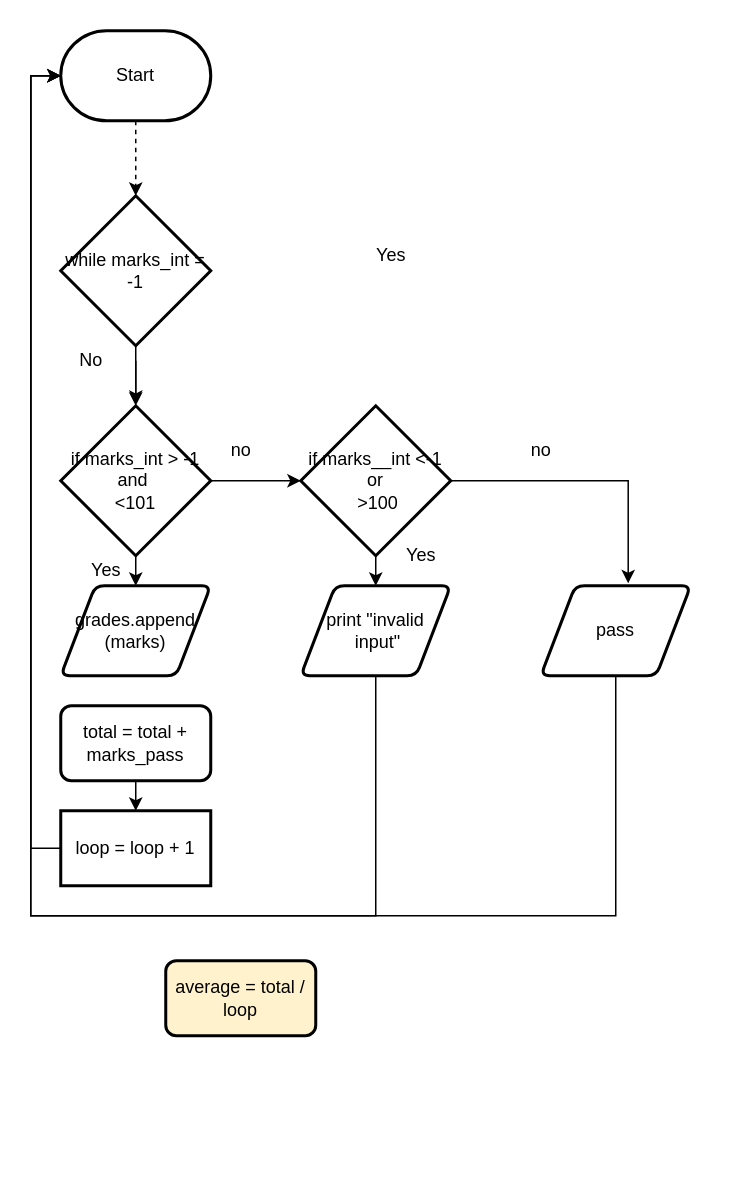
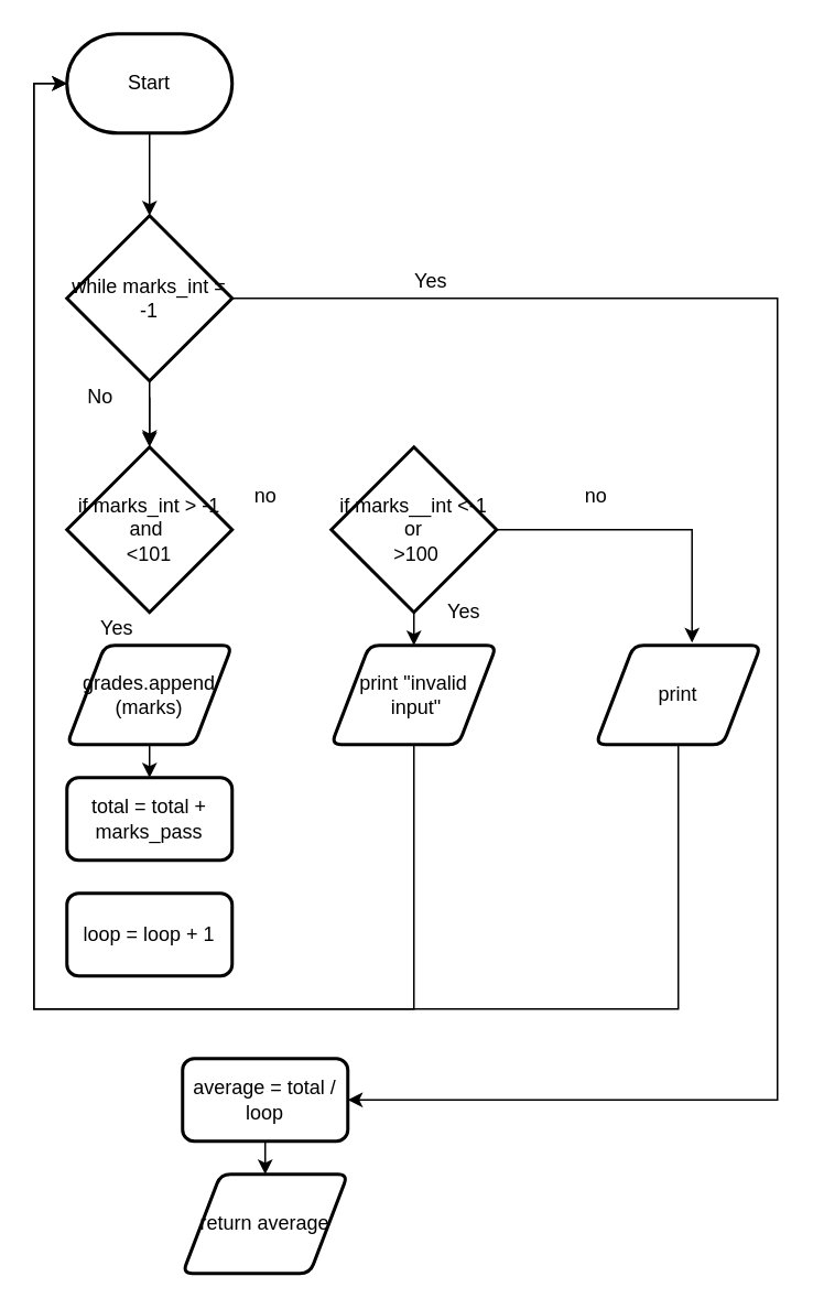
  <mxCell id="0" />
  <mxCell id="1" parent="0" />
- <mxCell id="2" style="edgeStyle=orthogonalEdgeStyle;rounded=0;orthogonalLoop=1;jettySize=auto;html=1;exitX=0.5;exitY=1;exitDx=0;exitDy=0;exitPerimeter=0;entryX=0.5;entryY=0;entryDx=0;entryDy=0;entryPerimeter=0;dashed=1;" edge="1" parent="1" source="3" target="30"><mxGeometry relative="1" as="geometry" /></mxCell>
+ <mxCell id="2" style="edgeStyle=orthogonalEdgeStyle;rounded=0;orthogonalLoop=1;jettySize=auto;html=1;exitX=0.5;exitY=1;exitDx=0;exitDy=0;exitPerimeter=0;entryX=0.5;entryY=0;entryDx=0;entryDy=0;entryPerimeter=0;" edge="1" parent="1" source="3" target="30"><mxGeometry relative="1" as="geometry" /></mxCell>
  <mxCell id="3" value="Start" style="strokeWidth=2;html=1;shape=mxgraph.flowchart.terminator;whiteSpace=wrap;" parent="1" vertex="1"><mxGeometry x="40" y="20" width="100" height="60" as="geometry" /></mxCell>
  <mxCell id="4" style="edgeStyle=orthogonalEdgeStyle;rounded=0;orthogonalLoop=1;jettySize=auto;html=1;exitX=1.167;exitY=0;exitDx=0;exitDy=0;exitPerimeter=0;entryX=0.5;entryY=0;entryDx=0;entryDy=0;entryPerimeter=0;" parent="1" target="7" edge="1"><mxGeometry relative="1" as="geometry"><mxPoint x="90.01" y="240" as="sourcePoint" /></mxGeometry></mxCell>
- <mxCell id="5" style="edgeStyle=orthogonalEdgeStyle;rounded=0;orthogonalLoop=1;jettySize=auto;html=1;exitX=0.5;exitY=1;exitDx=0;exitDy=0;exitPerimeter=0;entryX=0.5;entryY=0;entryDx=0;entryDy=0;" parent="1" source="7" target="9" edge="1"><mxGeometry relative="1" as="geometry" /></mxCell>
- <mxCell id="6" style="edgeStyle=orthogonalEdgeStyle;rounded=0;orthogonalLoop=1;jettySize=auto;html=1;exitX=1;exitY=0.5;exitDx=0;exitDy=0;exitPerimeter=0;entryX=0;entryY=0.5;entryDx=0;entryDy=0;entryPerimeter=0;" parent="1" source="7" target="16" edge="1"><mxGeometry relative="1" as="geometry" /></mxCell>
  <mxCell id="7" value="if marks_int &amp;gt; -1&lt;br&gt;and&amp;nbsp;&lt;br&gt;&amp;lt;101" style="strokeWidth=2;html=1;shape=mxgraph.flowchart.decision;whiteSpace=wrap;" parent="1" vertex="1"><mxGeometry x="40" y="270" width="100" height="100" as="geometry" /></mxCell>
+ <mxCell id="8" style="edgeStyle=orthogonalEdgeStyle;rounded=0;orthogonalLoop=1;jettySize=auto;html=1;exitX=0.5;exitY=1;exitDx=0;exitDy=0;entryX=0.5;entryY=0;entryDx=0;entryDy=0;" parent="1" source="9" target="11" edge="1"><mxGeometry relative="1" as="geometry" /></mxCell>
  <mxCell id="9" value="grades.append&lt;br&gt;(marks)" style="shape=parallelogram;html=1;strokeWidth=2;perimeter=parallelogramPerimeter;whiteSpace=wrap;rounded=1;arcSize=12;size=0.23;" parent="1" vertex="1"><mxGeometry x="40" y="390" width="100" height="60" as="geometry" /></mxCell>
- <mxCell id="10" style="edgeStyle=orthogonalEdgeStyle;rounded=0;orthogonalLoop=1;jettySize=auto;html=1;exitX=0.5;exitY=1;exitDx=0;exitDy=0;entryX=0.5;entryY=0;entryDx=0;entryDy=0;" parent="1" source="11" target="13" edge="1"><mxGeometry relative="1" as="geometry" /></mxCell>
  <mxCell id="11" value="total = total + marks_pass" style="rounded=1;whiteSpace=wrap;html=1;absoluteArcSize=1;arcSize=14;strokeWidth=2;" parent="1" vertex="1"><mxGeometry x="40" y="470" width="100" height="50" as="geometry" /></mxCell>
- <mxCell id="12" style="edgeStyle=orthogonalEdgeStyle;rounded=0;orthogonalLoop=1;jettySize=auto;html=1;exitX=0;exitY=0.5;exitDx=0;exitDy=0;entryX=0;entryY=0.5;entryDx=0;entryDy=0;entryPerimeter=0;" edge="1" parent="1" source="13" target="3"><mxGeometry relative="1" as="geometry" /></mxCell>
- <mxCell id="13" value="loop = loop + 1" style="whiteSpace=wrap;html=1;absoluteArcSize=1;arcSize=14;strokeWidth=2;rounded=0;" parent="1" vertex="1"><mxGeometry x="40" y="540" width="100" height="50" as="geometry" /></mxCell>
+ <mxCell id="13" value="loop = loop + 1" style="rounded=1;whiteSpace=wrap;html=1;absoluteArcSize=1;arcSize=14;strokeWidth=2;" parent="1" vertex="1"><mxGeometry x="40" y="540" width="100" height="50" as="geometry" /></mxCell>
  <mxCell id="14" style="edgeStyle=orthogonalEdgeStyle;rounded=0;orthogonalLoop=1;jettySize=auto;html=1;exitX=1;exitY=0.5;exitDx=0;exitDy=0;exitPerimeter=0;entryX=0.583;entryY=-0.027;entryDx=0;entryDy=0;entryPerimeter=0;" parent="1" source="16" target="20" edge="1"><mxGeometry relative="1" as="geometry" /></mxCell>
  <mxCell id="15" style="edgeStyle=orthogonalEdgeStyle;rounded=0;orthogonalLoop=1;jettySize=auto;html=1;exitX=0.5;exitY=1;exitDx=0;exitDy=0;exitPerimeter=0;entryX=0.5;entryY=0;entryDx=0;entryDy=0;" parent="1" source="16" target="18" edge="1"><mxGeometry relative="1" as="geometry" /></mxCell>
  <mxCell id="16" value="if marks__int &amp;lt;-1&lt;br&gt;or&lt;br&gt;&amp;nbsp;&amp;gt;100" style="strokeWidth=2;html=1;shape=mxgraph.flowchart.decision;whiteSpace=wrap;" parent="1" vertex="1"><mxGeometry x="200" y="270" width="100" height="100" as="geometry" /></mxCell>
  <mxCell id="17" style="edgeStyle=orthogonalEdgeStyle;rounded=0;orthogonalLoop=1;jettySize=auto;html=1;exitX=0.5;exitY=1;exitDx=0;exitDy=0;entryX=0;entryY=0.5;entryDx=0;entryDy=0;entryPerimeter=0;" edge="1" parent="1" source="18" target="3"><mxGeometry relative="1" as="geometry"><Array as="points"><mxPoint x="250" y="610" /><mxPoint x="20" y="610" /><mxPoint x="20" y="50" /></Array></mxGeometry></mxCell>
  <mxCell id="18" value="print &quot;invalid&lt;br&gt;&amp;nbsp;input&quot;" style="shape=parallelogram;html=1;strokeWidth=2;perimeter=parallelogramPerimeter;whiteSpace=wrap;rounded=1;arcSize=12;size=0.23;" parent="1" vertex="1"><mxGeometry x="200" y="390" width="100" height="60" as="geometry" /></mxCell>
  <mxCell id="19" style="edgeStyle=orthogonalEdgeStyle;rounded=0;orthogonalLoop=1;jettySize=auto;html=1;exitX=0.5;exitY=1;exitDx=0;exitDy=0;entryX=0;entryY=0.5;entryDx=0;entryDy=0;entryPerimeter=0;" edge="1" parent="1" source="20" target="3"><mxGeometry relative="1" as="geometry"><Array as="points"><mxPoint x="410" y="610" /><mxPoint x="20" y="610" /><mxPoint x="20" y="50" /></Array></mxGeometry></mxCell>
- <mxCell id="20" value="pass" style="shape=parallelogram;html=1;strokeWidth=2;perimeter=parallelogramPerimeter;whiteSpace=wrap;rounded=1;arcSize=12;size=0.23;" parent="1" vertex="1"><mxGeometry x="360" y="390" width="100" height="60" as="geometry" /></mxCell>
- <mxCell id="22" value="average = total / loop" style="rounded=1;whiteSpace=wrap;html=1;absoluteArcSize=1;arcSize=14;strokeWidth=2;fillColor=#fff2cc;" parent="1" vertex="1"><mxGeometry x="110" y="640" width="100" height="50" as="geometry" /></mxCell>
+ <mxCell id="20" value="print" style="shape=parallelogram;html=1;strokeWidth=2;perimeter=parallelogramPerimeter;whiteSpace=wrap;rounded=1;arcSize=12;size=0.23;" parent="1" vertex="1"><mxGeometry x="360" y="390" width="100" height="60" as="geometry" /></mxCell>
+ <mxCell id="21" style="edgeStyle=orthogonalEdgeStyle;rounded=0;orthogonalLoop=1;jettySize=auto;html=1;exitX=0.5;exitY=1;exitDx=0;exitDy=0;entryX=0.5;entryY=0;entryDx=0;entryDy=0;" edge="1" parent="1" source="22" target="23"><mxGeometry relative="1" as="geometry" /></mxCell>
+ <mxCell id="22" value="average = total / loop" style="rounded=1;whiteSpace=wrap;html=1;absoluteArcSize=1;arcSize=14;strokeWidth=2;" parent="1" vertex="1"><mxGeometry x="110" y="640" width="100" height="50" as="geometry" /></mxCell>
+ <mxCell id="23" value="return average" style="shape=parallelogram;html=1;strokeWidth=2;perimeter=parallelogramPerimeter;whiteSpace=wrap;rounded=1;arcSize=12;size=0.23;" parent="1" vertex="1"><mxGeometry x="110" y="710" width="100" height="60" as="geometry" /></mxCell>
  <mxCell id="24" value="Yes" style="text;html=1;align=center;verticalAlign=middle;resizable=0;points=[];autosize=1;strokeColor=none;" parent="1" vertex="1"><mxGeometry x="50" y="370" width="40" height="20" as="geometry" /></mxCell>
  <mxCell id="25" value="no" style="text;html=1;align=center;verticalAlign=middle;resizable=0;points=[];autosize=1;strokeColor=none;" parent="1" vertex="1"><mxGeometry x="145" y="290" width="30" height="20" as="geometry" /></mxCell>
  <mxCell id="26" value="no" style="text;html=1;align=center;verticalAlign=middle;resizable=0;points=[];autosize=1;strokeColor=none;" parent="1" vertex="1"><mxGeometry x="345" y="290" width="30" height="20" as="geometry" /></mxCell>
  <mxCell id="27" value="Yes" style="text;html=1;align=center;verticalAlign=middle;resizable=0;points=[];autosize=1;strokeColor=none;" parent="1" vertex="1"><mxGeometry x="260" y="360" width="40" height="20" as="geometry" /></mxCell>
  <mxCell id="28" style="edgeStyle=orthogonalEdgeStyle;rounded=0;orthogonalLoop=1;jettySize=auto;html=1;exitX=0.5;exitY=1;exitDx=0;exitDy=0;exitPerimeter=0;entryX=1.168;entryY=1.439;entryDx=0;entryDy=0;entryPerimeter=0;" edge="1" parent="1" source="30"><mxGeometry relative="1" as="geometry"><mxPoint x="90.04" y="268.78" as="targetPoint" /></mxGeometry></mxCell>
+ <mxCell id="29" style="edgeStyle=orthogonalEdgeStyle;rounded=0;orthogonalLoop=1;jettySize=auto;html=1;exitX=1;exitY=0.5;exitDx=0;exitDy=0;exitPerimeter=0;" edge="1" parent="1" source="30" target="22"><mxGeometry relative="1" as="geometry"><Array as="points"><mxPoint x="470" y="180" /><mxPoint x="470" y="665" /></Array></mxGeometry></mxCell>
  <mxCell id="30" value="while marks_int = -1" style="strokeWidth=2;html=1;shape=mxgraph.flowchart.decision;whiteSpace=wrap;" vertex="1" parent="1"><mxGeometry x="40" y="130" width="100" height="100" as="geometry" /></mxCell>
  <mxCell id="31" value="Yes" style="text;html=1;align=center;verticalAlign=middle;resizable=0;points=[];autosize=1;strokeColor=none;" vertex="1" parent="1"><mxGeometry x="240" y="160" width="40" height="20" as="geometry" /></mxCell>
  <mxCell id="32" value="No" style="text;html=1;align=center;verticalAlign=middle;resizable=0;points=[];autosize=1;strokeColor=none;" vertex="1" parent="1"><mxGeometry x="45" y="230" width="30" height="20" as="geometry" /></mxCell>
